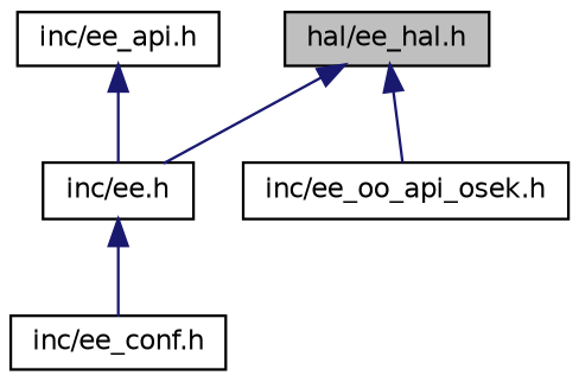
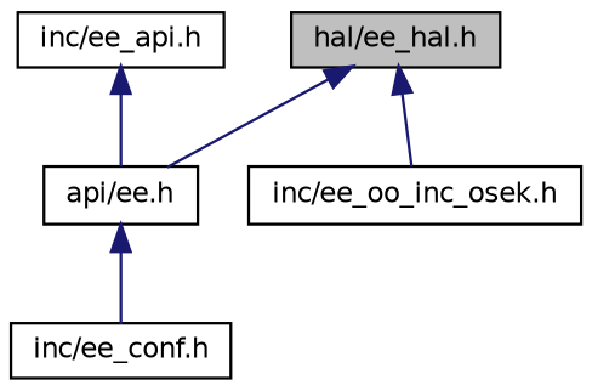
  digraph {
    node [color=black fillcolor=white fontname=Helvetica fontsize=10 shape=record style=filled]
    edge [color=midnightblue dir=back fontname=Helvetica fontsize=10 labelfontname=Helvetica labelfontsize=10 style=solid]
    n1 [fillcolor=grey75 fontcolor=black height=0.2 label="hal/ee_hal.h" width=0.4]
-   n2 [height=0.2 label="inc/ee.h" width=0.4]
-   n3 [height=0.2 label="inc/ee_oo_api_osek.h" width=0.4]
+   n2 [height=0.2 label="api/ee.h" width=0.4]
+   n3 [height=0.2 label="inc/ee_oo_inc_osek.h" width=0.4]
    n4 [height=0.2 label="inc/ee_conf.h" width=0.4]
    n5 [height=0.2 label="inc/ee_api.h" width=0.4]
    n1 -> n2
    n1 -> n3
    n2 -> n4
    n5 -> n2
  }
